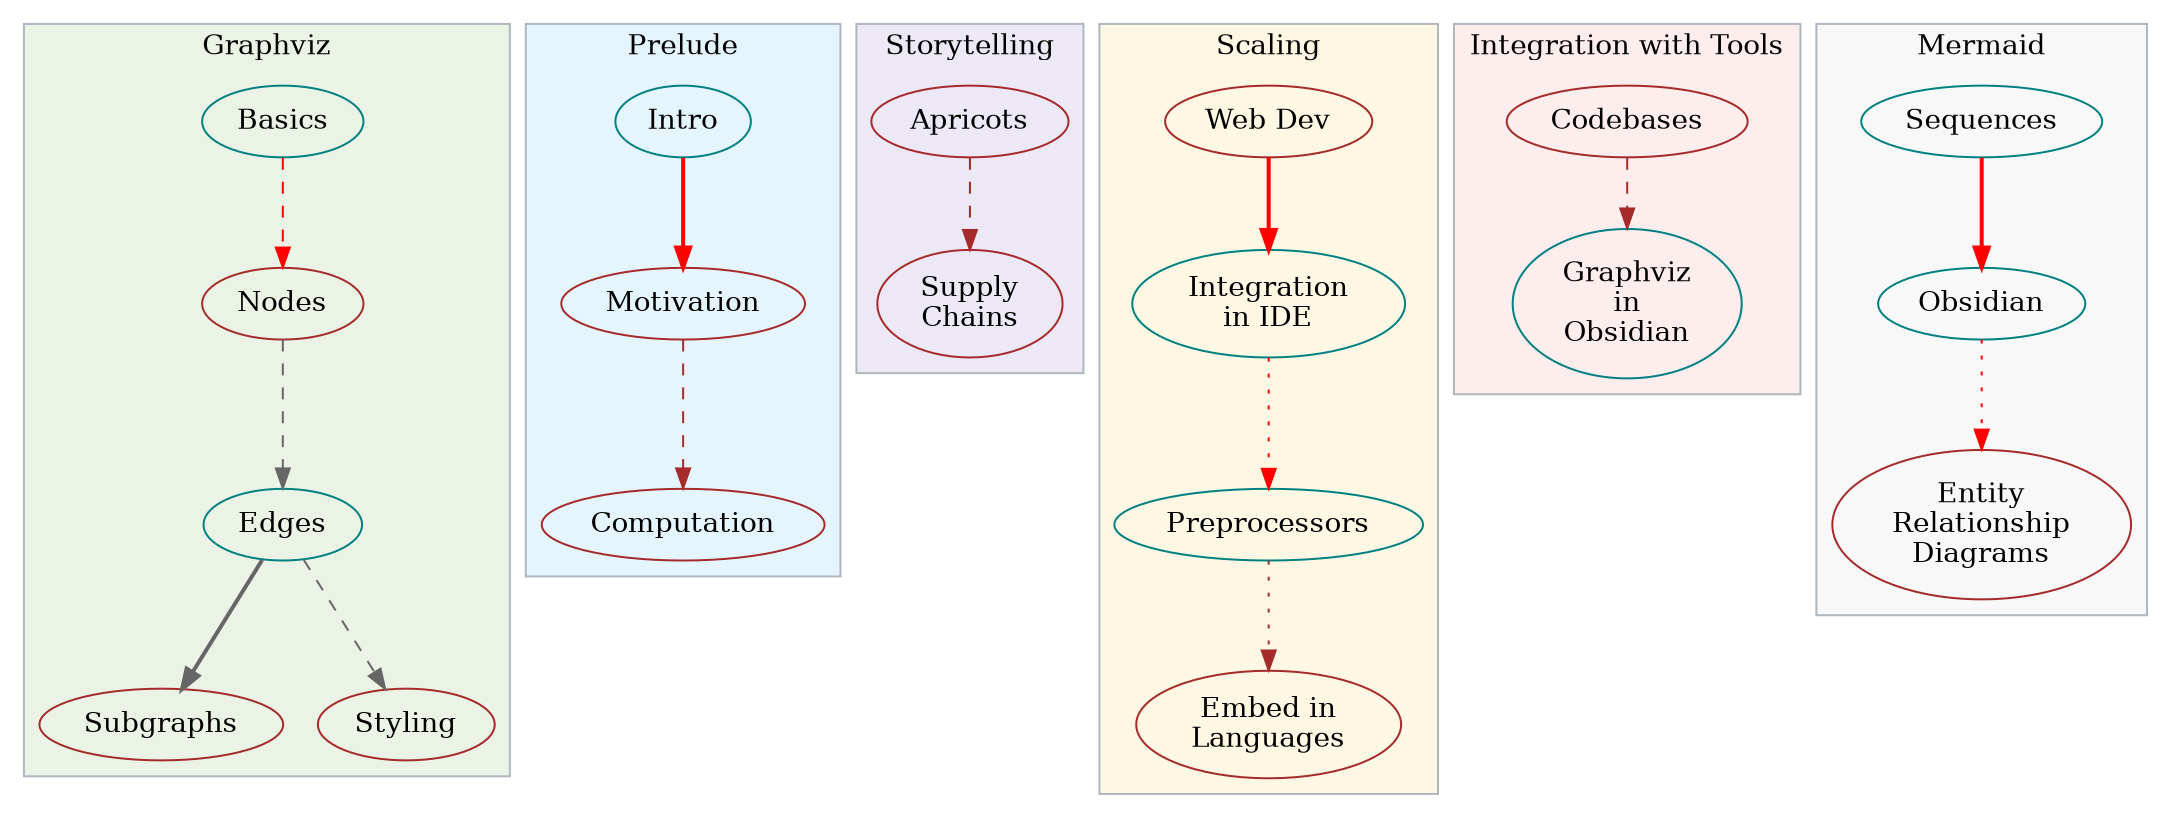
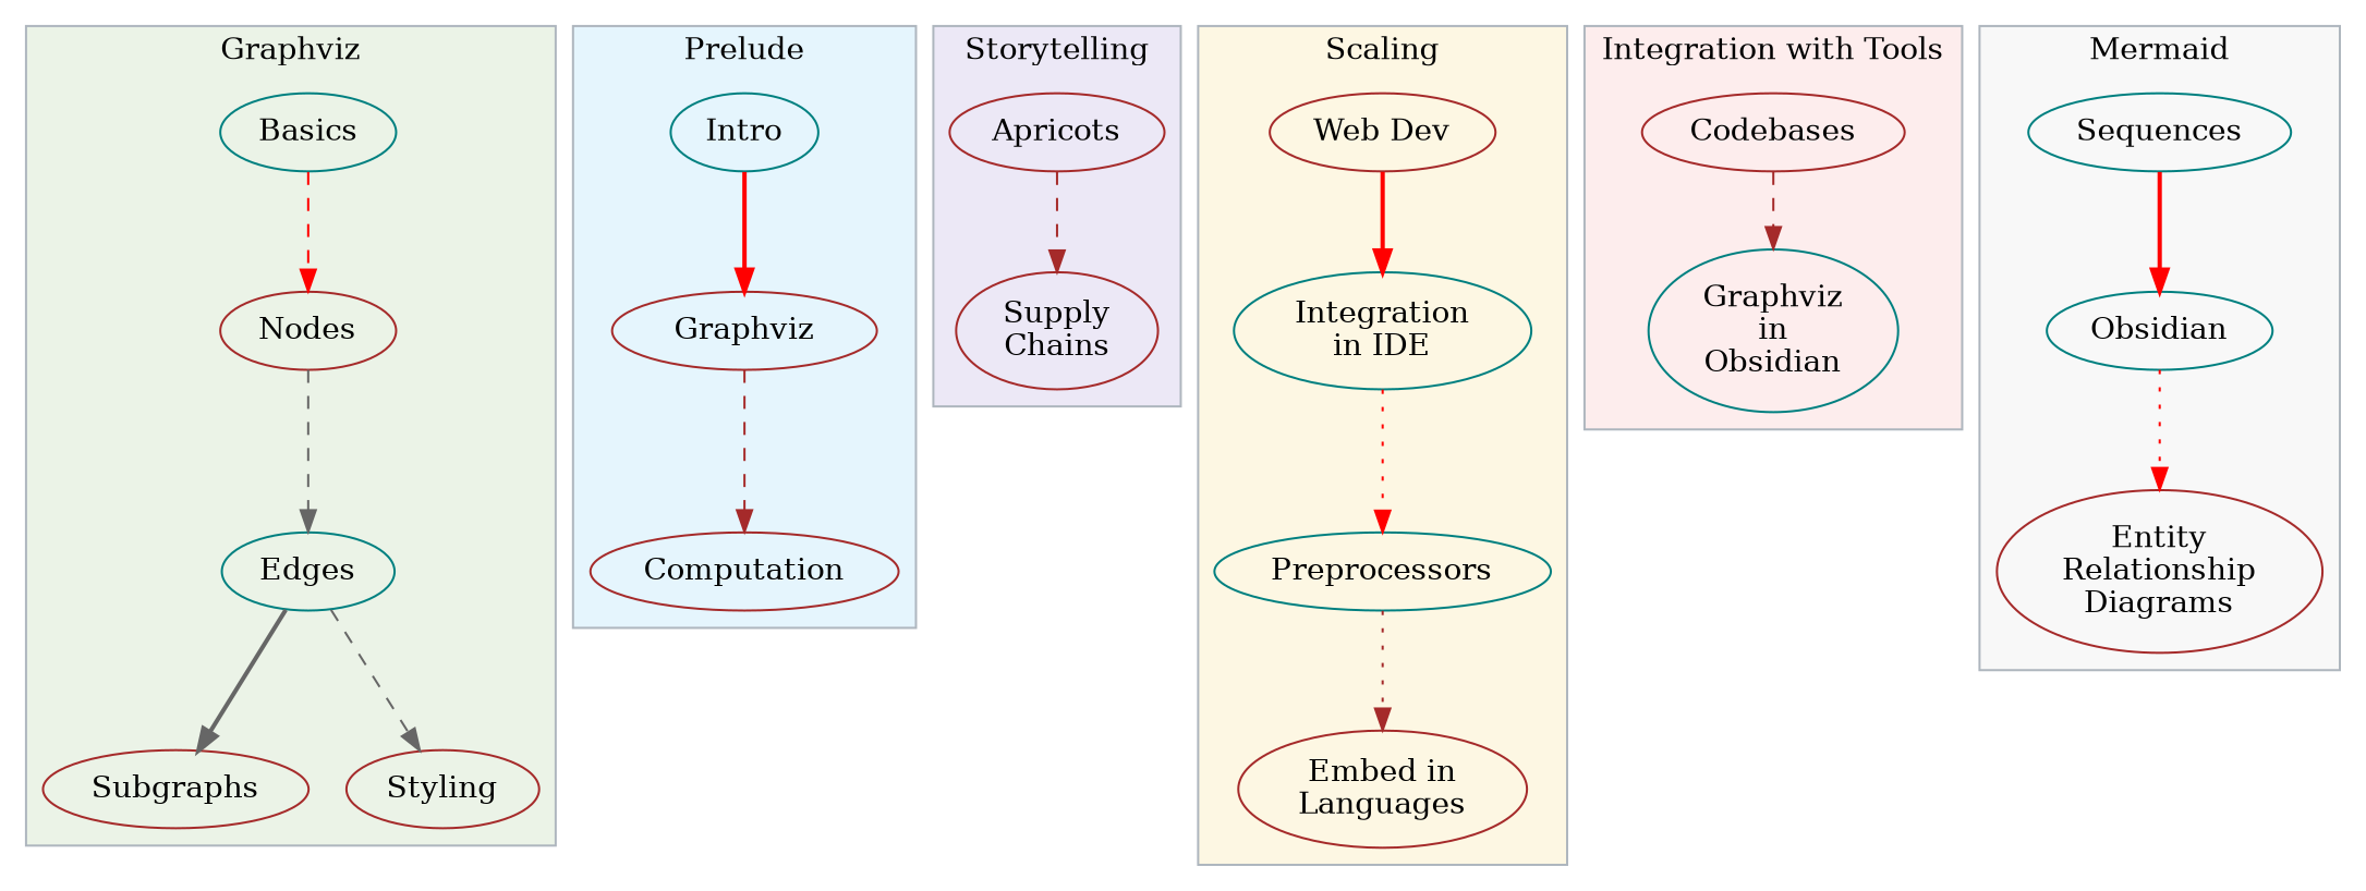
  digraph {
    node [color=brown]
    edge [color=red style=dashed]
    n1 [color=teal label=Basics]
    n2 [label=Nodes]
    n3 [color=teal label=Edges]
    n4 [label=Subgraphs]
    n5 [label=Styling]
    n6 [color=teal label=Intro]
-   n7 [label=Motivation]
+   n7 [label=Graphviz]
    n8 [label=Computation]
    n9 [label=Apricots]
    n10 [label="Supply\nChains"]
    n11 [label="Web Dev"]
    n12 [color=teal label="Integration\nin IDE"]
    n13 [color=teal label=Preprocessors]
    n14 [label="Embed in\nLanguages"]
    n15 [label=Codebases]
    n16 [color=teal label="Graphviz\nin\nObsidian"]
    n17 [color=teal label=Sequences]
    n18 [color=teal label=Obsidian]
    n19 [label="Entity\nRelationship\nDiagrams"]
    subgraph cluster_1 {
      bgcolor="#EBF3E7"
      label=Graphviz
      pencolor="#AEB6BE"
      style=filled
      n1
      n2
      n3
      n4
      n5
    }
    subgraph cluster_2 {
      bgcolor="#E5F5FD"
      label=Prelude
      pencolor="#AEB6BE"
      style=filled
      n6
      n7
      n8
    }
    subgraph cluster_3 {
      bgcolor="#ECE8F6"
      label=Storytelling
      pencolor="#AEB6BE"
      style=filled
      n9
      n10
    }
    subgraph cluster_4 {
      bgcolor="#FDF7E3"
      label=Scaling
      pencolor="#AEB6BE"
      style=filled
      n11
      n12
      n13
      n14
    }
    subgraph cluster_5 {
      bgcolor="#FDEDED"
      label="Integration with Tools"
      pencolor="#AEB6BE"
      style=filled
      n15
      n16
    }
    subgraph cluster_6 {
      bgcolor="#F8F8F8"
      label=Mermaid
      pencolor="#AEB6BE"
      style=filled
      n17
      n18
      n19
    }
    n1 -> n2
    n2 -> n3 [color=gray40]
    n3 -> n4 [color=gray40 style=bold]
    n3 -> n5 [color=gray40]
    n6 -> n7 [style=bold]
    n7 -> n8 [color=brown]
    n9 -> n10 [color=brown]
    n11 -> n12 [style=bold]
    n12 -> n13 [style=dotted]
    n13 -> n14 [color=brown style=dotted]
    n15 -> n16 [color=brown]
    n17 -> n18 [style=bold]
    n18 -> n19 [style=dotted]
  }
